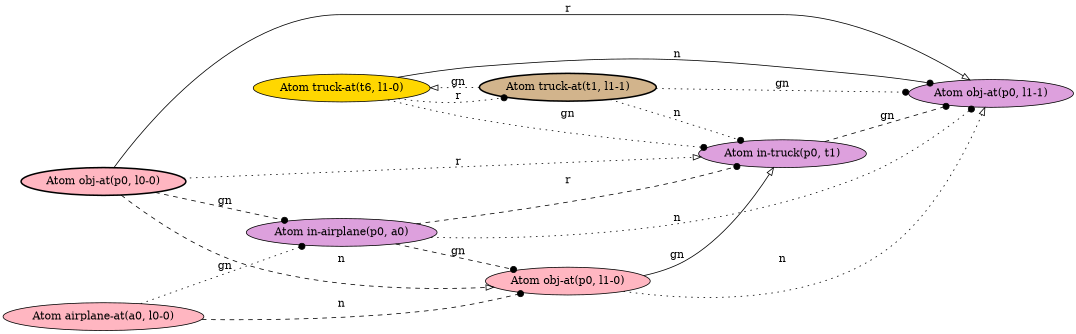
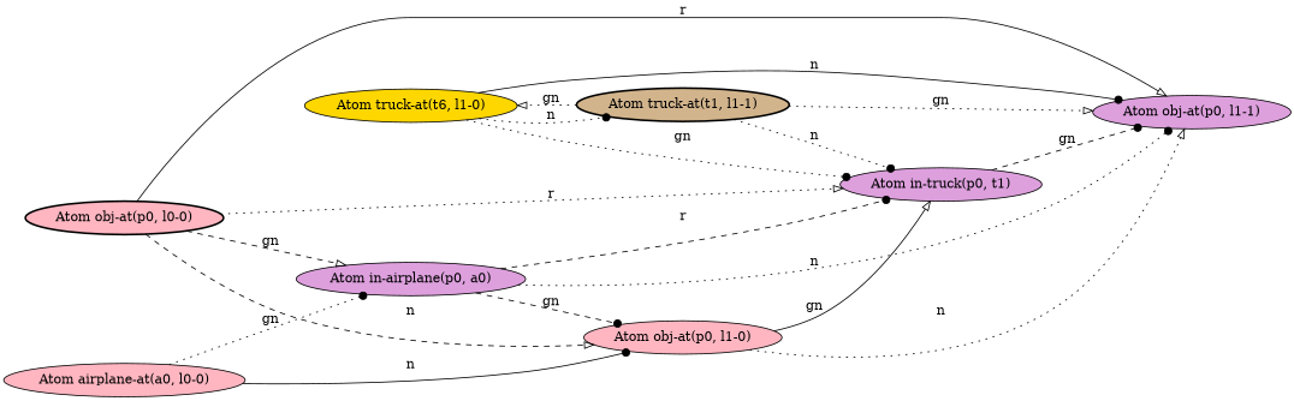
  digraph {
    rankdir=LR
    node [fillcolor=plum style=filled]
    edge [arrowhead=dot style=dotted]
    n1 [label="Atom obj-at(p0, l1-1)"]
    n2 [fillcolor=gold label="Atom truck-at(t6, l1-0)"]
    n3 [fillcolor=tan label="Atom truck-at(t1, l1-1)" style="bold,filled"]
    n4 [label="Atom in-truck(p0, t1)"]
    n5 [fillcolor=lightpink label="Atom airplane-at(a0, l0-0)"]
    n6 [label="Atom in-airplane(p0, a0)"]
    n7 [fillcolor=lightpink label="Atom obj-at(p0, l1-0)"]
    n8 [fillcolor=lightpink label="Atom obj-at(p0, l0-0)" style="bold,filled"]
    n2 -> n1 [label=n style=solid]
-   n2 -> n3 [label=r]
+   n2 -> n3 [label=n]
    n2 -> n4 [label=gn]
-   n3 -> n1 [label=gn]
+   n3 -> n1 [arrowhead=onormal label=gn]
    n3 -> n2 [arrowhead=onormal label=gn]
    n3 -> n4 [label=n]
    n4 -> n1 [label=gn style=dashed]
    n5 -> n6 [label=gn]
-   n5 -> n7 [label=n style=dashed]
+   n5 -> n7 [label=n style=solid]
    n6 -> n1 [label=n]
    n6 -> n4 [label=r style=dashed]
    n6 -> n7 [label=gn style=dashed]
    n7 -> n1 [arrowhead=onormal label=n]
    n7 -> n4 [arrowhead=onormal label=gn style=solid]
    n8 -> n1 [arrowhead=onormal label=r style=solid]
    n8 -> n4 [arrowhead=onormal label=r]
-   n8 -> n6 [label=gn style=dashed]
+   n8 -> n6 [arrowhead=onormal label=gn style=dashed]
    n8 -> n7 [arrowhead=onormal label=n style=dashed]
  }
